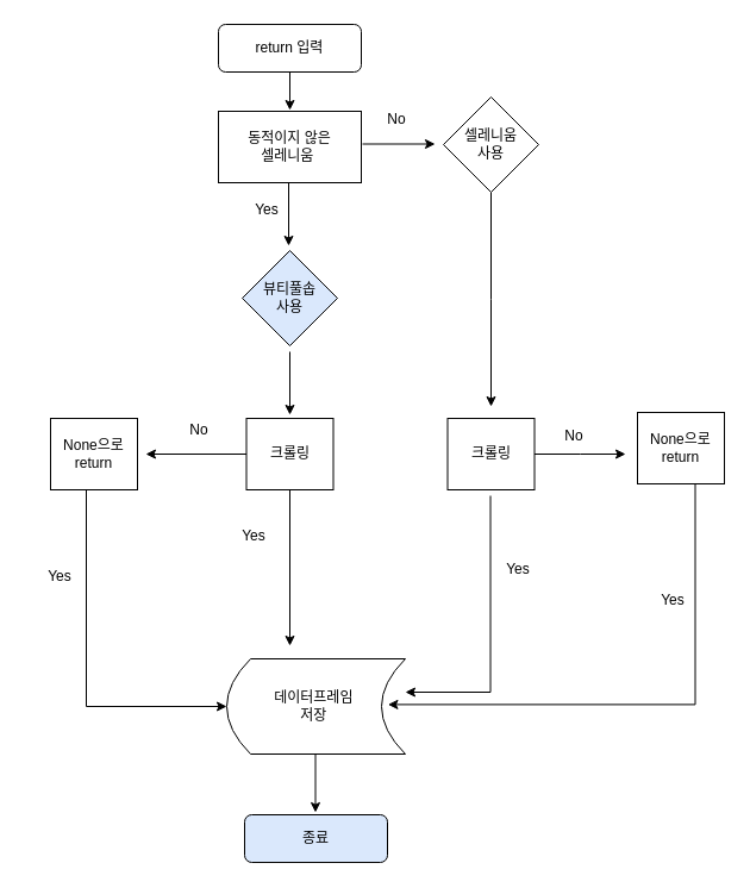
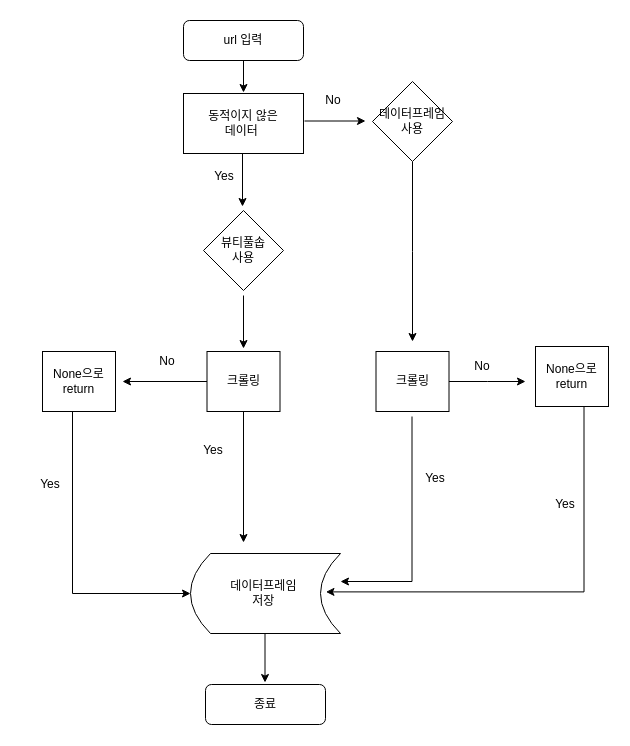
  <mxCell id="0" />
  <mxCell id="1" parent="0" />
- <mxCell id="2" value="return 입력" style="rounded=1;whiteSpace=wrap;html=1;fontSize=12;glass=0;strokeWidth=1;shadow=0;" parent="1" vertex="1"><mxGeometry x="183" y="20" width="120" height="40" as="geometry" /></mxCell>
- <mxCell id="3" value="동적이지 않은 &lt;br&gt;셀레니움&amp;nbsp;" style="rounded=0;whiteSpace=wrap;html=1;" vertex="1" parent="1"><mxGeometry x="183" y="93" width="120" height="60" as="geometry" /></mxCell>
+ <mxCell id="2" value="url 입력" style="rounded=1;whiteSpace=wrap;html=1;fontSize=12;glass=0;strokeWidth=1;shadow=0;" parent="1" vertex="1"><mxGeometry x="183" y="20" width="120" height="40" as="geometry" /></mxCell>
+ <mxCell id="3" value="동적이지 않은 &lt;br&gt;데이터&amp;nbsp;" style="rounded=0;whiteSpace=wrap;html=1;" vertex="1" parent="1"><mxGeometry x="183" y="93" width="120" height="60" as="geometry" /></mxCell>
  <mxCell id="4" value="" style="endArrow=classic;html=1;rounded=0;" edge="1" parent="1"><mxGeometry width="50" height="50" relative="1" as="geometry"><mxPoint x="242" y="153" as="sourcePoint" /><mxPoint x="242" y="206" as="targetPoint" /></mxGeometry></mxCell>
  <mxCell id="5" value="" style="endArrow=classic;html=1;rounded=0;" edge="1" parent="1"><mxGeometry width="50" height="50" relative="1" as="geometry"><mxPoint x="304" y="120.5" as="sourcePoint" /><mxPoint x="365" y="120.5" as="targetPoint" /></mxGeometry></mxCell>
  <mxCell id="6" value="No" style="text;html=1;strokeColor=none;fillColor=none;align=center;verticalAlign=middle;whiteSpace=wrap;rounded=0;" vertex="1" parent="1"><mxGeometry x="303" y="85" width="60" height="30" as="geometry" /></mxCell>
  <mxCell id="7" value="Yes" style="text;html=1;strokeColor=none;fillColor=none;align=center;verticalAlign=middle;whiteSpace=wrap;rounded=0;" vertex="1" parent="1"><mxGeometry x="194" y="161" width="60" height="30" as="geometry" /></mxCell>
- <mxCell id="8" value="뷰티풀솝 &lt;br&gt;사용" style="rhombus;whiteSpace=wrap;html=1;fillColor=#dae8fc;" vertex="1" parent="1"><mxGeometry x="203" y="210" width="80" height="80" as="geometry" /></mxCell>
+ <mxCell id="8" value="뷰티풀솝 &lt;br&gt;사용" style="rhombus;whiteSpace=wrap;html=1;" vertex="1" parent="1"><mxGeometry x="203" y="210" width="80" height="80" as="geometry" /></mxCell>
  <mxCell id="9" value="" style="edgeStyle=orthogonalEdgeStyle;rounded=0;orthogonalLoop=1;jettySize=auto;html=1;" edge="1" parent="1" source="10"><mxGeometry relative="1" as="geometry"><mxPoint x="412" y="341" as="targetPoint" /></mxGeometry></mxCell>
- <mxCell id="10" value="셀레니움 &lt;br&gt;사용" style="rhombus;whiteSpace=wrap;html=1;" vertex="1" parent="1"><mxGeometry x="372" y="81" width="80" height="80" as="geometry" /></mxCell>
+ <mxCell id="10" value="데이터프레임 &lt;br&gt;사용" style="rhombus;whiteSpace=wrap;html=1;" vertex="1" parent="1"><mxGeometry x="372" y="81" width="80" height="80" as="geometry" /></mxCell>
  <mxCell id="11" value="" style="endArrow=classic;html=1;rounded=0;" edge="1" parent="1"><mxGeometry width="50" height="50" relative="1" as="geometry"><mxPoint x="243" y="60" as="sourcePoint" /><mxPoint x="243" y="92" as="targetPoint" /></mxGeometry></mxCell>
  <mxCell id="12" value="" style="edgeStyle=orthogonalEdgeStyle;rounded=0;orthogonalLoop=1;jettySize=auto;html=1;" edge="1" parent="1" source="13"><mxGeometry relative="1" as="geometry"><mxPoint x="525" y="381" as="targetPoint" /></mxGeometry></mxCell>
  <mxCell id="13" value="크롤링" style="rounded=0;whiteSpace=wrap;html=1;" vertex="1" parent="1"><mxGeometry x="375.5" y="351" width="73" height="60" as="geometry" /></mxCell>
  <mxCell id="14" value="" style="edgeStyle=orthogonalEdgeStyle;rounded=0;orthogonalLoop=1;jettySize=auto;html=1;" edge="1" parent="1"><mxGeometry relative="1" as="geometry"><mxPoint x="243" y="295" as="sourcePoint" /><mxPoint x="243" y="348" as="targetPoint" /></mxGeometry></mxCell>
  <mxCell id="15" value="" style="edgeStyle=orthogonalEdgeStyle;rounded=0;orthogonalLoop=1;jettySize=auto;html=1;" edge="1" parent="1" source="17"><mxGeometry relative="1" as="geometry"><mxPoint x="243" y="542" as="targetPoint" /></mxGeometry></mxCell>
  <mxCell id="16" value="" style="edgeStyle=orthogonalEdgeStyle;rounded=0;orthogonalLoop=1;jettySize=auto;html=1;" edge="1" parent="1" source="17" target="24"><mxGeometry relative="1" as="geometry" /></mxCell>
  <mxCell id="17" value="크롤링" style="rounded=0;whiteSpace=wrap;html=1;" vertex="1" parent="1"><mxGeometry x="206.5" y="351" width="73" height="60" as="geometry" /></mxCell>
  <mxCell id="18" value="데이터프레임&amp;nbsp;&lt;br&gt;저장&amp;nbsp;" style="shape=dataStorage;whiteSpace=wrap;html=1;fixedSize=1;" vertex="1" parent="1"><mxGeometry x="190" y="553" width="150" height="80" as="geometry" /></mxCell>
  <mxCell id="19" value="" style="edgeStyle=orthogonalEdgeStyle;rounded=0;orthogonalLoop=1;jettySize=auto;html=1;" edge="1" parent="1" target="18"><mxGeometry relative="1" as="geometry"><mxPoint x="411.5" y="416" as="sourcePoint" /><mxPoint x="412" y="598" as="targetPoint" /><Array as="points"><mxPoint x="412" y="581" /></Array></mxGeometry></mxCell>
  <mxCell id="20" value="Yes" style="text;html=1;strokeColor=none;fillColor=none;align=center;verticalAlign=middle;whiteSpace=wrap;rounded=0;" vertex="1" parent="1"><mxGeometry x="405" y="463" width="60" height="30" as="geometry" /></mxCell>
  <mxCell id="21" value="No" style="text;html=1;strokeColor=none;fillColor=none;align=center;verticalAlign=middle;whiteSpace=wrap;rounded=0;" vertex="1" parent="1"><mxGeometry x="452" y="351" width="60" height="30" as="geometry" /></mxCell>
  <mxCell id="22" value="None으로 &lt;br&gt;return" style="rounded=0;whiteSpace=wrap;html=1;" vertex="1" parent="1"><mxGeometry x="535" y="346" width="73" height="60" as="geometry" /></mxCell>
  <mxCell id="23" value="Yes" style="text;html=1;strokeColor=none;fillColor=none;align=center;verticalAlign=middle;whiteSpace=wrap;rounded=0;" vertex="1" parent="1"><mxGeometry x="183" y="435" width="60" height="30" as="geometry" /></mxCell>
  <mxCell id="24" value="No" style="text;html=1;strokeColor=none;fillColor=none;align=center;verticalAlign=middle;whiteSpace=wrap;rounded=0;" vertex="1" parent="1"><mxGeometry x="62" y="366" width="60" height="30" as="geometry" /></mxCell>
  <mxCell id="25" value="None으로 &lt;br&gt;return" style="rounded=0;whiteSpace=wrap;html=1;" vertex="1" parent="1"><mxGeometry x="42" y="351" width="73" height="60" as="geometry" /></mxCell>
  <mxCell id="26" value="No" style="text;html=1;strokeColor=none;fillColor=none;align=center;verticalAlign=middle;whiteSpace=wrap;rounded=0;" vertex="1" parent="1"><mxGeometry x="137" y="346" width="60" height="30" as="geometry" /></mxCell>
  <mxCell id="27" value="" style="edgeStyle=orthogonalEdgeStyle;rounded=0;orthogonalLoop=1;jettySize=auto;html=1;exitX=0.5;exitY=1;exitDx=0;exitDy=0;" edge="1" parent="1" source="25" target="18"><mxGeometry relative="1" as="geometry"><mxPoint x="72" y="521" as="sourcePoint" /><Array as="points"><mxPoint x="72" y="411" /><mxPoint x="72" y="593" /></Array></mxGeometry></mxCell>
  <mxCell id="28" value="" style="edgeStyle=orthogonalEdgeStyle;rounded=0;orthogonalLoop=1;jettySize=auto;html=1;entryX=0.903;entryY=0.48;entryDx=0;entryDy=0;entryPerimeter=0;" edge="1" parent="1" target="18"><mxGeometry relative="1" as="geometry"><mxPoint x="583.5" y="406" as="sourcePoint" /><mxPoint x="342" y="581" as="targetPoint" /><Array as="points"><mxPoint x="584" y="591" /></Array></mxGeometry></mxCell>
  <mxCell id="29" value="Yes" style="text;html=1;strokeColor=none;fillColor=none;align=center;verticalAlign=middle;whiteSpace=wrap;rounded=0;" vertex="1" parent="1"><mxGeometry x="20" y="469" width="60" height="30" as="geometry" /></mxCell>
  <mxCell id="30" value="Yes" style="text;html=1;strokeColor=none;fillColor=none;align=center;verticalAlign=middle;whiteSpace=wrap;rounded=0;" vertex="1" parent="1"><mxGeometry x="535" y="489" width="60" height="30" as="geometry" /></mxCell>
- <mxCell id="31" value="종료" style="rounded=1;whiteSpace=wrap;html=1;fontSize=12;glass=0;strokeWidth=1;shadow=0;fillColor=#dae8fc;" vertex="1" parent="1"><mxGeometry x="205" y="684" width="120" height="40" as="geometry" /></mxCell>
+ <mxCell id="31" value="종료" style="rounded=1;whiteSpace=wrap;html=1;fontSize=12;glass=0;strokeWidth=1;shadow=0;" vertex="1" parent="1"><mxGeometry x="205" y="684" width="120" height="40" as="geometry" /></mxCell>
  <mxCell id="32" value="" style="endArrow=classic;html=1;rounded=0;" edge="1" parent="1"><mxGeometry width="50" height="50" relative="1" as="geometry"><mxPoint x="264.5" y="633" as="sourcePoint" /><mxPoint x="264.5" y="682" as="targetPoint" /></mxGeometry></mxCell>
